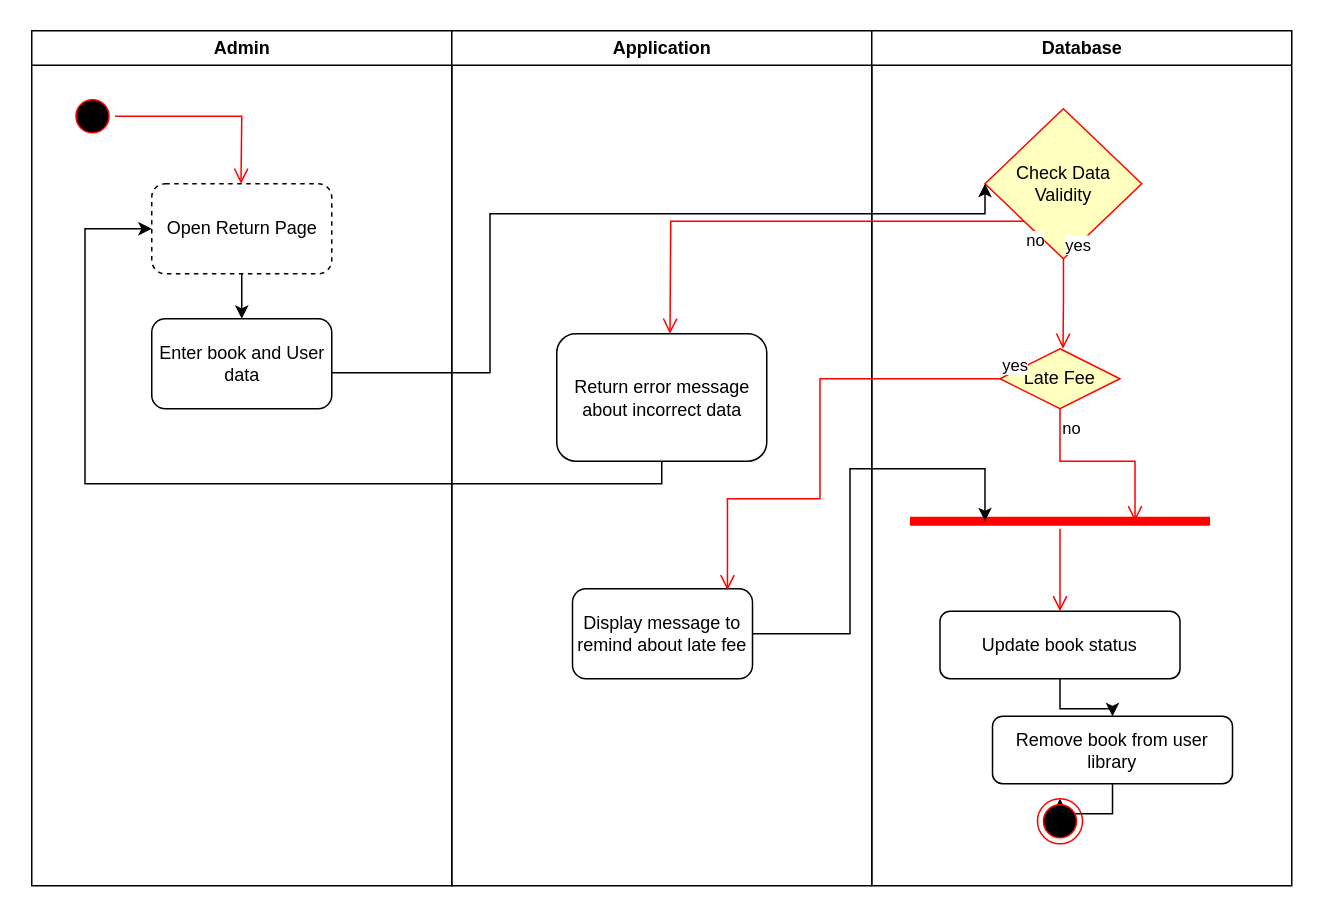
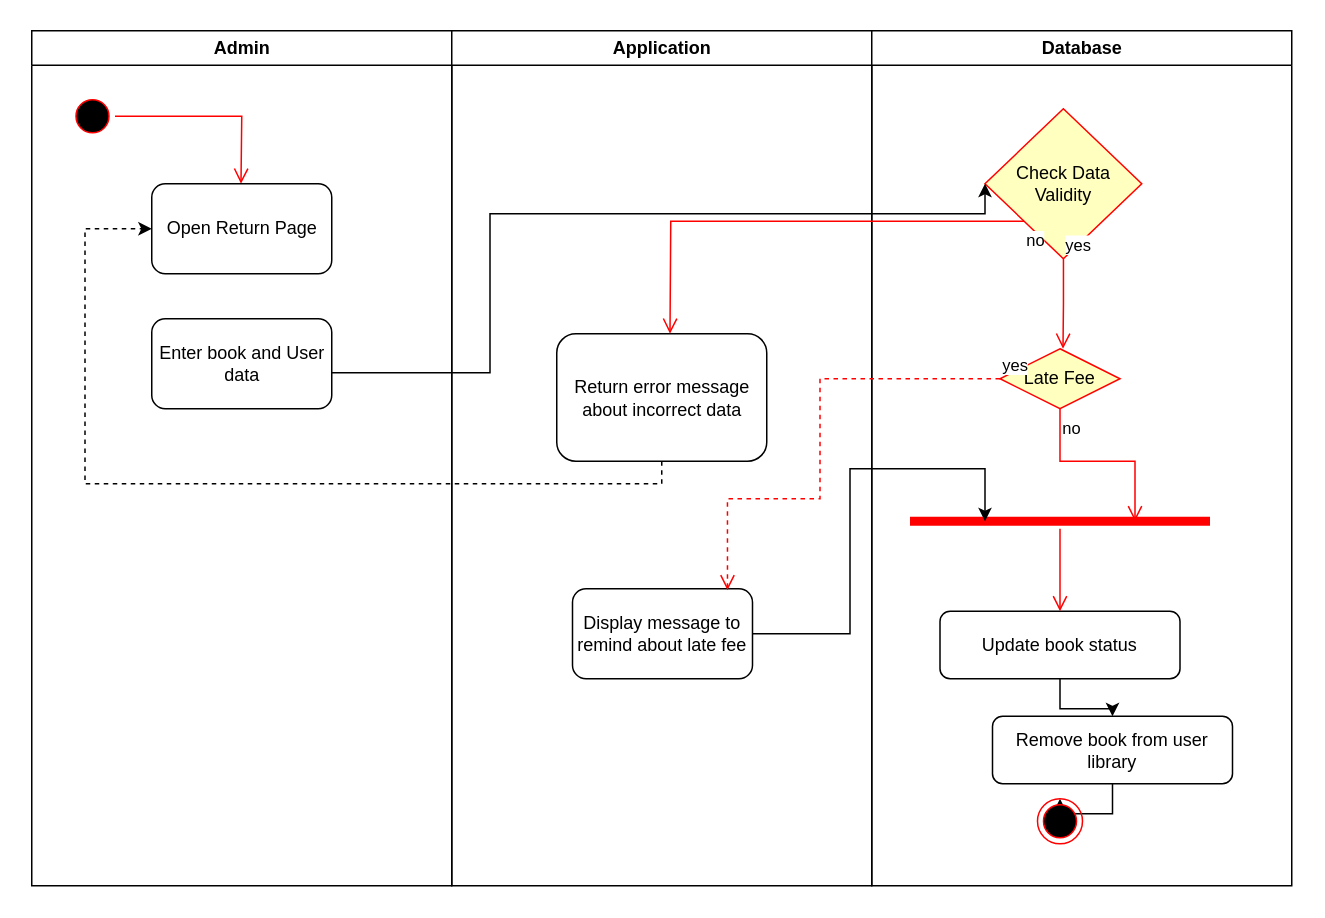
  <mxCell id="0" />
  <mxCell id="1" parent="0" />
  <mxCell id="2" value="Admin" style="swimlane;whiteSpace=wrap" parent="1" vertex="1"><mxGeometry x="20.5" y="20" width="280" height="570" as="geometry" /></mxCell>
  <mxCell id="3" value="" style="ellipse;html=1;shape=startState;fillColor=#000000;strokeColor=#ff0000;" vertex="1" parent="2"><mxGeometry x="25.5" y="42" width="30" height="30" as="geometry" /></mxCell>
  <mxCell id="4" value="" style="edgeStyle=orthogonalEdgeStyle;html=1;verticalAlign=bottom;endArrow=open;endSize=8;strokeColor=#ff0000;rounded=0;exitX=1;exitY=0.5;exitDx=0;exitDy=0;" edge="1" source="3" parent="2"><mxGeometry relative="1" as="geometry"><mxPoint x="139.5" y="102" as="targetPoint" /></mxGeometry></mxCell>
  <mxCell id="5" value="Enter book and User data" style="rounded=1;whiteSpace=wrap;html=1;" vertex="1" parent="2"><mxGeometry x="80" y="192" width="120" height="60" as="geometry" /></mxCell>
- <mxCell id="6" style="edgeStyle=orthogonalEdgeStyle;rounded=0;orthogonalLoop=1;jettySize=auto;html=1;entryX=0.5;entryY=0;entryDx=0;entryDy=0;" edge="1" parent="2" source="7" target="5"><mxGeometry relative="1" as="geometry" /></mxCell>
- <mxCell id="7" value="Open Return Page" style="rounded=1;whiteSpace=wrap;html=1;dashed=1;" vertex="1" parent="2"><mxGeometry x="80" y="102" width="120" height="60" as="geometry" /></mxCell>
+ <mxCell id="7" value="Open Return Page" style="rounded=1;whiteSpace=wrap;html=1;" vertex="1" parent="2"><mxGeometry x="80" y="102" width="120" height="60" as="geometry" /></mxCell>
  <mxCell id="8" value="Application" style="swimlane;whiteSpace=wrap" parent="1" vertex="1"><mxGeometry x="300.5" y="20" width="280" height="570" as="geometry" /></mxCell>
  <mxCell id="9" value="Return error message about incorrect data" style="rounded=1;whiteSpace=wrap;html=1;" vertex="1" parent="8"><mxGeometry x="70" y="202" width="140" height="85" as="geometry" /></mxCell>
  <mxCell id="10" value="Display message to remind about late fee" style="rounded=1;whiteSpace=wrap;html=1;" vertex="1" parent="8"><mxGeometry x="80.5" y="372" width="120" height="60" as="geometry" /></mxCell>
  <mxCell id="11" value="Database" style="swimlane;whiteSpace=wrap" parent="1" vertex="1"><mxGeometry x="580.5" y="20" width="280" height="570" as="geometry" /></mxCell>
  <mxCell id="12" value="Check Data Validity" style="rhombus;whiteSpace=wrap;html=1;fontColor=#000000;fillColor=#ffffc0;strokeColor=#ff0000;" vertex="1" parent="11"><mxGeometry x="75.5" y="52" width="104.5" height="100" as="geometry" /></mxCell>
  <mxCell id="13" value="yes" style="edgeStyle=orthogonalEdgeStyle;html=1;align=left;verticalAlign=bottom;endArrow=open;endSize=8;strokeColor=#ff0000;rounded=0;" edge="1" source="12" parent="11"><mxGeometry x="-1" relative="1" as="geometry"><mxPoint x="127.5" y="212" as="targetPoint" /></mxGeometry></mxCell>
  <mxCell id="14" value="no" style="edgeStyle=orthogonalEdgeStyle;html=1;align=left;verticalAlign=top;endArrow=open;endSize=8;strokeColor=#ff0000;rounded=0;exitX=0;exitY=1;exitDx=0;exitDy=0;" edge="1" source="12" parent="11"><mxGeometry x="-1" relative="1" as="geometry"><mxPoint x="-134.5" y="202" as="targetPoint" /></mxGeometry></mxCell>
  <mxCell id="15" style="edgeStyle=orthogonalEdgeStyle;rounded=0;orthogonalLoop=1;jettySize=auto;html=1;entryX=0.5;entryY=0;entryDx=0;entryDy=0;" edge="1" parent="11" source="16" target="18"><mxGeometry relative="1" as="geometry" /></mxCell>
  <mxCell id="16" value="Update book status" style="rounded=1;whiteSpace=wrap;html=1;" vertex="1" parent="11"><mxGeometry x="45.5" y="387" width="160" height="45" as="geometry" /></mxCell>
  <mxCell id="17" style="edgeStyle=orthogonalEdgeStyle;rounded=0;orthogonalLoop=1;jettySize=auto;html=1;entryX=0.5;entryY=0;entryDx=0;entryDy=0;" edge="1" parent="11" source="18" target="19"><mxGeometry relative="1" as="geometry" /></mxCell>
  <mxCell id="18" value="Remove book from user library" style="rounded=1;whiteSpace=wrap;html=1;" vertex="1" parent="11"><mxGeometry x="80.5" y="457" width="160" height="45" as="geometry" /></mxCell>
  <mxCell id="19" value="" style="ellipse;html=1;shape=endState;fillColor=#000000;strokeColor=#ff0000;" vertex="1" parent="11"><mxGeometry x="110.5" y="512" width="30" height="30" as="geometry" /></mxCell>
  <mxCell id="20" value="Late Fee" style="rhombus;whiteSpace=wrap;html=1;fontColor=#000000;fillColor=#ffffc0;strokeColor=#ff0000;" vertex="1" parent="11"><mxGeometry x="85.5" y="212" width="80" height="40" as="geometry" /></mxCell>
  <mxCell id="21" value="" style="shape=line;html=1;strokeWidth=6;strokeColor=#ff0000;" vertex="1" parent="11"><mxGeometry x="25.5" y="322" width="200" height="10" as="geometry" /></mxCell>
  <mxCell id="22" value="" style="edgeStyle=orthogonalEdgeStyle;html=1;verticalAlign=bottom;endArrow=open;endSize=8;strokeColor=#ff0000;rounded=0;entryX=0.5;entryY=0;entryDx=0;entryDy=0;" edge="1" source="21" parent="11" target="16"><mxGeometry relative="1" as="geometry"><mxPoint x="475.5" y="432" as="targetPoint" /></mxGeometry></mxCell>
  <mxCell id="23" value="no" style="edgeStyle=orthogonalEdgeStyle;html=1;align=left;verticalAlign=top;endArrow=open;endSize=8;strokeColor=#ff0000;rounded=0;entryX=0.75;entryY=0.5;entryDx=0;entryDy=0;entryPerimeter=0;" edge="1" source="20" parent="11" target="21"><mxGeometry x="-1" relative="1" as="geometry"><mxPoint x="125.5" y="312" as="targetPoint" /></mxGeometry></mxCell>
  <mxCell id="24" style="edgeStyle=orthogonalEdgeStyle;rounded=0;orthogonalLoop=1;jettySize=auto;html=1;entryX=0;entryY=0.5;entryDx=0;entryDy=0;exitX=0.998;exitY=0.6;exitDx=0;exitDy=0;exitPerimeter=0;" edge="1" parent="1" source="5" target="12"><mxGeometry relative="1" as="geometry"><mxPoint x="660.5" y="142" as="targetPoint" /><Array as="points"><mxPoint x="326" y="248" /><mxPoint x="326" y="142" /></Array></mxGeometry></mxCell>
- <mxCell id="25" style="edgeStyle=orthogonalEdgeStyle;rounded=0;orthogonalLoop=1;jettySize=auto;html=1;entryX=0;entryY=0.5;entryDx=0;entryDy=0;" edge="1" parent="1" source="9" target="7"><mxGeometry relative="1" as="geometry"><Array as="points"><mxPoint x="441" y="322" /><mxPoint x="56" y="322" /><mxPoint x="56" y="152" /></Array></mxGeometry></mxCell>
- <mxCell id="26" value="yes" style="edgeStyle=orthogonalEdgeStyle;html=1;align=left;verticalAlign=bottom;endArrow=open;endSize=8;strokeColor=#ff0000;rounded=0;entryX=0.861;entryY=0.017;entryDx=0;entryDy=0;entryPerimeter=0;" edge="1" source="20" parent="1" target="10"><mxGeometry x="-1" relative="1" as="geometry"><mxPoint x="846" y="252" as="targetPoint" /><Array as="points"><mxPoint x="546" y="252" /><mxPoint x="546" y="332" /><mxPoint x="484" y="332" /></Array></mxGeometry></mxCell>
+ <mxCell id="25" style="edgeStyle=orthogonalEdgeStyle;rounded=0;orthogonalLoop=1;jettySize=auto;html=1;entryX=0;entryY=0.5;entryDx=0;entryDy=0;dashed=1;" edge="1" parent="1" source="9" target="7"><mxGeometry relative="1" as="geometry"><Array as="points"><mxPoint x="441" y="322" /><mxPoint x="56" y="322" /><mxPoint x="56" y="152" /></Array></mxGeometry></mxCell>
+ <mxCell id="26" value="yes" style="edgeStyle=orthogonalEdgeStyle;html=1;align=left;verticalAlign=bottom;endArrow=open;endSize=8;strokeColor=#ff0000;rounded=0;entryX=0.861;entryY=0.017;entryDx=0;entryDy=0;entryPerimeter=0;dashed=1;" edge="1" source="20" parent="1" target="10"><mxGeometry x="-1" relative="1" as="geometry"><mxPoint x="846" y="252" as="targetPoint" /><Array as="points"><mxPoint x="546" y="252" /><mxPoint x="546" y="332" /><mxPoint x="484" y="332" /></Array></mxGeometry></mxCell>
  <mxCell id="27" style="edgeStyle=orthogonalEdgeStyle;rounded=0;orthogonalLoop=1;jettySize=auto;html=1;exitX=1;exitY=0.5;exitDx=0;exitDy=0;entryX=0.25;entryY=0.5;entryDx=0;entryDy=0;entryPerimeter=0;" edge="1" parent="1" source="10" target="21"><mxGeometry relative="1" as="geometry"><Array as="points"><mxPoint x="566" y="422" /><mxPoint x="566" y="312" /><mxPoint x="656" y="312" /></Array></mxGeometry></mxCell>
